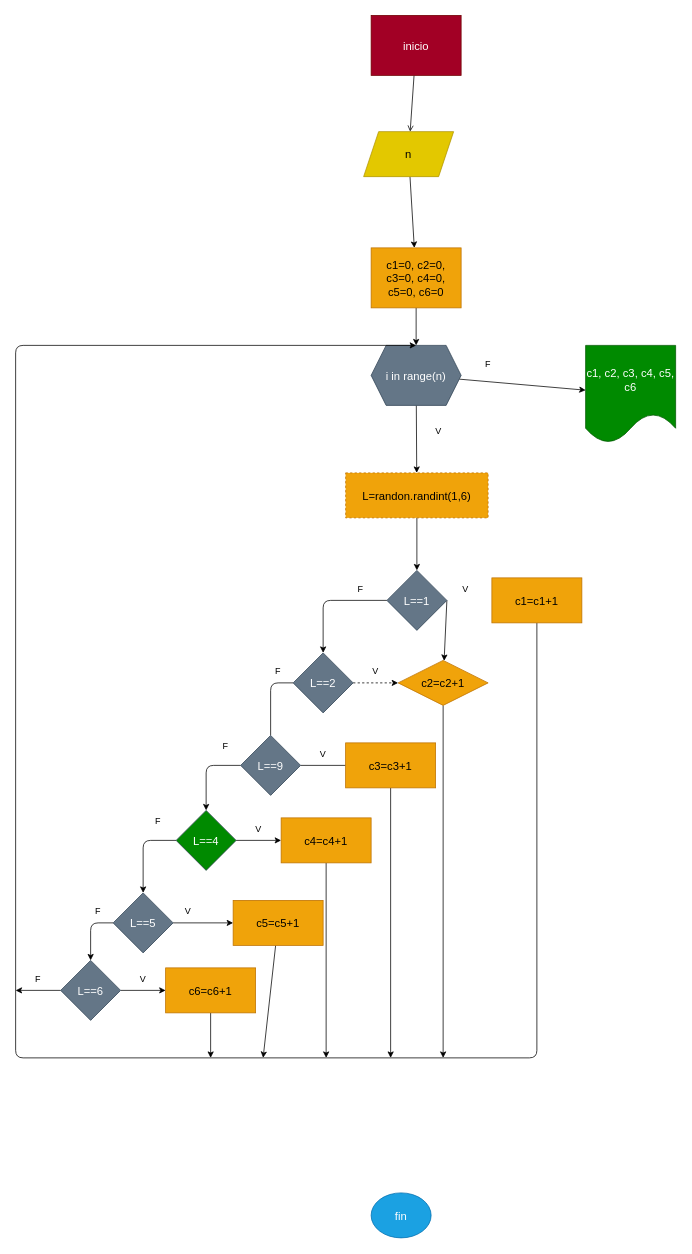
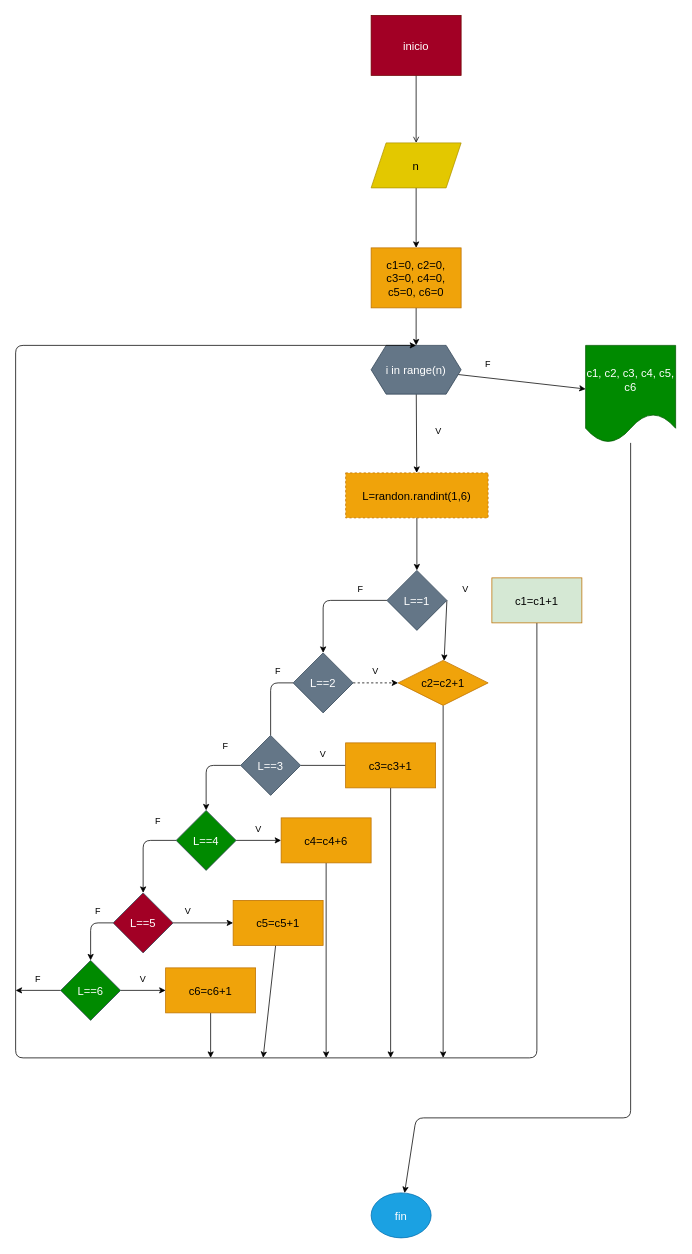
  <mxCell id="0" />
  <mxCell id="1" parent="0" />
  <mxCell id="2" value="" style="edgeStyle=none;html=1;fontSize=15;endArrow=open;" parent="1" source="3" target="5" edge="1"><mxGeometry relative="1" as="geometry" /></mxCell>
  <mxCell id="3" value="inicio" style="whiteSpace=wrap;html=1;fontSize=15;fillColor=#a20025;fontColor=#ffffff;strokeColor=#6F0000;rounded=0;" parent="1" vertex="1"><mxGeometry x="494" y="20" width="120" height="80" as="geometry" /></mxCell>
  <mxCell id="4" value="" style="edgeStyle=none;html=1;fontSize=15;" parent="1" source="5" target="7" edge="1"><mxGeometry relative="1" as="geometry" /></mxCell>
- <mxCell id="5" value="n" style="shape=parallelogram;perimeter=parallelogramPerimeter;whiteSpace=wrap;html=1;fixedSize=1;fontSize=15;fillColor=#e3c800;fontColor=#000000;strokeColor=#B09500;" parent="1" vertex="1"><mxGeometry x="484" y="175" width="120" height="60" as="geometry" /></mxCell>
+ <mxCell id="5" value="n" style="shape=parallelogram;perimeter=parallelogramPerimeter;whiteSpace=wrap;html=1;fixedSize=1;fontSize=15;fillColor=#e3c800;fontColor=#000000;strokeColor=#B09500;" parent="1" vertex="1"><mxGeometry x="494" y="190" width="120" height="60" as="geometry" /></mxCell>
  <mxCell id="6" value="" style="edgeStyle=none;html=1;fontSize=15;" parent="1" source="7" target="10" edge="1"><mxGeometry relative="1" as="geometry" /></mxCell>
  <mxCell id="7" value="c1=0, c2=0, c3=0, c4=0, c5=0, c6=0" style="whiteSpace=wrap;html=1;fontSize=15;fillColor=#f0a30a;fontColor=#000000;strokeColor=#BD7000;" parent="1" vertex="1"><mxGeometry x="494" y="330" width="120" height="80" as="geometry" /></mxCell>
  <mxCell id="8" value="" style="edgeStyle=none;html=1;fontSize=15;" parent="1" source="10" target="12" edge="1"><mxGeometry relative="1" as="geometry" /></mxCell>
  <mxCell id="9" value="" style="edgeStyle=none;html=1;" edge="1" parent="1" source="10" target="58"><mxGeometry relative="1" as="geometry" /></mxCell>
- <mxCell id="10" value="i in range(n)" style="shape=hexagon;perimeter=hexagonPerimeter2;whiteSpace=wrap;html=1;fixedSize=1;fontSize=15;fillColor=#647687;fontColor=#ffffff;strokeColor=#314354;" parent="1" vertex="1"><mxGeometry x="494" y="460" width="120" height="80" as="geometry" /></mxCell>
+ <mxCell id="10" value="i in range(n)" style="shape=hexagon;perimeter=hexagonPerimeter2;whiteSpace=wrap;html=1;fixedSize=1;fontSize=15;fillColor=#647687;fontColor=#ffffff;strokeColor=#314354;" parent="1" vertex="1"><mxGeometry x="494" y="460" width="120" height="65" as="geometry" /></mxCell>
  <mxCell id="11" value="" style="edgeStyle=none;html=1;fontSize=15;" parent="1" source="12" target="15" edge="1"><mxGeometry relative="1" as="geometry" /></mxCell>
  <mxCell id="12" value="L=randon.randint(1,6)" style="whiteSpace=wrap;html=1;fontSize=15;fillColor=#f0a30a;fontColor=#000000;strokeColor=#BD7000;dashed=1;" parent="1" vertex="1"><mxGeometry x="460" y="630" width="190" height="60" as="geometry" /></mxCell>
  <mxCell id="13" value="" style="edgeStyle=none;html=1;fontSize=15;startArrow=none;exitX=1;exitY=0.5;exitDx=0;exitDy=0;" parent="1" source="15" target="22" edge="1"><mxGeometry relative="1" as="geometry"><mxPoint x="640" y="767.857" as="sourcePoint" /></mxGeometry></mxCell>
  <mxCell id="14" value="" style="edgeStyle=none;html=1;fontSize=15;entryX=0.5;entryY=0;entryDx=0;entryDy=0;" parent="1" source="15" target="20" edge="1"><mxGeometry relative="1" as="geometry"><Array as="points"><mxPoint x="430" y="800" /></Array></mxGeometry></mxCell>
  <mxCell id="15" value="L==1" style="rhombus;whiteSpace=wrap;html=1;fontSize=15;fillColor=#647687;fontColor=#ffffff;strokeColor=#314354;" parent="1" vertex="1"><mxGeometry x="515" y="760" width="80" height="80" as="geometry" /></mxCell>
  <mxCell id="16" style="edgeStyle=none;html=1;fontSize=15;entryX=0.5;entryY=0;entryDx=0;entryDy=0;" parent="1" source="17" target="10" edge="1"><mxGeometry relative="1" as="geometry"><mxPoint x="30" y="398" as="targetPoint" /><Array as="points"><mxPoint x="715" y="1410" /><mxPoint x="20" y="1410" /><mxPoint x="20" y="460" /></Array></mxGeometry></mxCell>
- <mxCell id="17" value="c1=c1+1" style="whiteSpace=wrap;html=1;fontSize=15;fillColor=#f0a30a;fontColor=#000000;strokeColor=#BD7000;" parent="1" vertex="1"><mxGeometry x="655" y="770" width="120" height="60" as="geometry" /></mxCell>
+ <mxCell id="17" value="c1=c1+1" style="whiteSpace=wrap;html=1;fontSize=15;fillColor=#d5e8d4;fontColor=#000000;strokeColor=#BD7000;" parent="1" vertex="1"><mxGeometry x="655" y="770" width="120" height="60" as="geometry" /></mxCell>
  <mxCell id="18" value="" style="edgeStyle=none;html=1;fontSize=15;dashed=1;" parent="1" source="20" target="22" edge="1"><mxGeometry relative="1" as="geometry" /></mxCell>
  <mxCell id="19" style="edgeStyle=none;html=1;entryX=0.5;entryY=0;entryDx=0;entryDy=0;fontSize=15;exitX=0;exitY=0.5;exitDx=0;exitDy=0;endArrow=none;" parent="1" source="20" target="25" edge="1"><mxGeometry relative="1" as="geometry"><Array as="points"><mxPoint x="360" y="910" /></Array></mxGeometry></mxCell>
  <mxCell id="20" value="L==2" style="rhombus;whiteSpace=wrap;html=1;fontSize=15;fillColor=#647687;fontColor=#ffffff;strokeColor=#314354;" parent="1" vertex="1"><mxGeometry x="390" y="870" width="80" height="80" as="geometry" /></mxCell>
  <mxCell id="21" style="edgeStyle=none;html=1;fontSize=15;" parent="1" source="22" edge="1"><mxGeometry relative="1" as="geometry"><mxPoint x="590" y="1410" as="targetPoint" /></mxGeometry></mxCell>
  <mxCell id="22" value="c2=c2+1" style="rhombus;whiteSpace=wrap;html=1;fontSize=15;fillColor=#f0a30a;fontColor=#000000;strokeColor=#BD7000;" parent="1" vertex="1"><mxGeometry x="530" y="880" width="120" height="60" as="geometry" /></mxCell>
  <mxCell id="23" value="" style="edgeStyle=none;html=1;fontSize=15;endArrow=none;" parent="1" source="25" target="27" edge="1"><mxGeometry relative="1" as="geometry" /></mxCell>
  <mxCell id="24" style="edgeStyle=none;html=1;entryX=0.5;entryY=0;entryDx=0;entryDy=0;fontSize=15;" parent="1" source="25" target="30" edge="1"><mxGeometry relative="1" as="geometry"><Array as="points"><mxPoint x="274" y="1020" /></Array></mxGeometry></mxCell>
- <mxCell id="25" value="L==9" style="rhombus;whiteSpace=wrap;html=1;fontSize=15;fillColor=#647687;fontColor=#ffffff;strokeColor=#314354;" parent="1" vertex="1"><mxGeometry x="320" y="980" width="80" height="80" as="geometry" /></mxCell>
+ <mxCell id="25" value="L==3" style="rhombus;whiteSpace=wrap;html=1;fontSize=15;fillColor=#647687;fontColor=#ffffff;strokeColor=#314354;" parent="1" vertex="1"><mxGeometry x="320" y="980" width="80" height="80" as="geometry" /></mxCell>
  <mxCell id="26" style="edgeStyle=none;html=1;fontSize=15;" parent="1" source="27" edge="1"><mxGeometry relative="1" as="geometry"><mxPoint x="520" y="1410" as="targetPoint" /></mxGeometry></mxCell>
  <mxCell id="27" value="c3=c3+1" style="whiteSpace=wrap;html=1;fontSize=15;fillColor=#f0a30a;fontColor=#000000;strokeColor=#BD7000;" parent="1" vertex="1"><mxGeometry x="460" y="990" width="120" height="60" as="geometry" /></mxCell>
  <mxCell id="28" value="" style="edgeStyle=none;html=1;fontSize=15;" parent="1" source="30" target="32" edge="1"><mxGeometry relative="1" as="geometry" /></mxCell>
  <mxCell id="29" style="edgeStyle=none;html=1;entryX=0.5;entryY=0;entryDx=0;entryDy=0;fontSize=15;" parent="1" source="30" target="35" edge="1"><mxGeometry relative="1" as="geometry"><Array as="points"><mxPoint x="190" y="1120" /></Array></mxGeometry></mxCell>
  <mxCell id="30" value="L==4" style="rhombus;whiteSpace=wrap;html=1;fontSize=15;fillColor=#008a00;fontColor=#ffffff;strokeColor=#314354;" parent="1" vertex="1"><mxGeometry x="234" y="1080" width="80" height="80" as="geometry" /></mxCell>
  <mxCell id="31" style="edgeStyle=none;html=1;fontSize=15;" parent="1" source="32" edge="1"><mxGeometry relative="1" as="geometry"><mxPoint x="434" y="1410" as="targetPoint" /></mxGeometry></mxCell>
- <mxCell id="32" value="c4=c4+1" style="whiteSpace=wrap;html=1;fontSize=15;fillColor=#f0a30a;fontColor=#000000;strokeColor=#BD7000;" parent="1" vertex="1"><mxGeometry x="374" y="1090" width="120" height="60" as="geometry" /></mxCell>
+ <mxCell id="32" value="c4=c4+6" style="whiteSpace=wrap;html=1;fontSize=15;fillColor=#f0a30a;fontColor=#000000;strokeColor=#BD7000;" parent="1" vertex="1"><mxGeometry x="374" y="1090" width="120" height="60" as="geometry" /></mxCell>
  <mxCell id="33" value="" style="edgeStyle=none;html=1;fontSize=15;" parent="1" source="35" target="37" edge="1"><mxGeometry relative="1" as="geometry" /></mxCell>
  <mxCell id="34" style="edgeStyle=none;html=1;entryX=0.5;entryY=0;entryDx=0;entryDy=0;fontSize=15;" parent="1" source="35" target="40" edge="1"><mxGeometry relative="1" as="geometry"><Array as="points"><mxPoint x="120" y="1230" /></Array></mxGeometry></mxCell>
- <mxCell id="35" value="L==5" style="rhombus;whiteSpace=wrap;html=1;fontSize=15;fillColor=#647687;fontColor=#ffffff;strokeColor=#314354;" parent="1" vertex="1"><mxGeometry x="150" y="1190" width="80" height="80" as="geometry" /></mxCell>
+ <mxCell id="35" value="L==5" style="rhombus;whiteSpace=wrap;html=1;fontSize=15;fillColor=#a20025;fontColor=#ffffff;strokeColor=#314354;" parent="1" vertex="1"><mxGeometry x="150" y="1190" width="80" height="80" as="geometry" /></mxCell>
  <mxCell id="36" style="edgeStyle=none;html=1;fontSize=15;" parent="1" source="37" edge="1"><mxGeometry relative="1" as="geometry"><mxPoint x="350" y="1410" as="targetPoint" /></mxGeometry></mxCell>
  <mxCell id="37" value="c5=c5+1" style="whiteSpace=wrap;html=1;fontSize=15;fillColor=#f0a30a;fontColor=#000000;strokeColor=#BD7000;" parent="1" vertex="1"><mxGeometry x="310" y="1200" width="120" height="60" as="geometry" /></mxCell>
  <mxCell id="38" value="" style="edgeStyle=none;html=1;fontSize=15;" parent="1" source="40" target="42" edge="1"><mxGeometry relative="1" as="geometry" /></mxCell>
  <mxCell id="39" style="edgeStyle=none;html=1;fontSize=15;" parent="1" source="40" edge="1"><mxGeometry relative="1" as="geometry"><mxPoint x="20" y="1320" as="targetPoint" /></mxGeometry></mxCell>
- <mxCell id="40" value="L==6" style="rhombus;whiteSpace=wrap;html=1;fontSize=15;fillColor=#647687;fontColor=#ffffff;strokeColor=#314354;" parent="1" vertex="1"><mxGeometry x="80" y="1280" width="80" height="80" as="geometry" /></mxCell>
+ <mxCell id="40" value="L==6" style="rhombus;whiteSpace=wrap;html=1;fontSize=15;fillColor=#008a00;fontColor=#ffffff;strokeColor=#314354;" parent="1" vertex="1"><mxGeometry x="80" y="1280" width="80" height="80" as="geometry" /></mxCell>
  <mxCell id="41" style="edgeStyle=none;html=1;fontSize=15;" parent="1" source="42" edge="1"><mxGeometry relative="1" as="geometry"><mxPoint x="280" y="1410" as="targetPoint" /></mxGeometry></mxCell>
  <mxCell id="42" value="c6=c6+1" style="whiteSpace=wrap;html=1;fontSize=15;fillColor=#f0a30a;fontColor=#000000;strokeColor=#BD7000;" parent="1" vertex="1"><mxGeometry x="220" y="1290" width="120" height="60" as="geometry" /></mxCell>
  <mxCell id="43" value="V" style="text;html=1;strokeColor=none;fillColor=none;align=center;verticalAlign=middle;whiteSpace=wrap;rounded=0;" vertex="1" parent="1"><mxGeometry x="554" y="560" width="60" height="30" as="geometry" /></mxCell>
  <mxCell id="44" value="V" style="text;html=1;strokeColor=none;fillColor=none;align=center;verticalAlign=middle;whiteSpace=wrap;rounded=0;" vertex="1" parent="1"><mxGeometry x="470" y="880" width="60" height="30" as="geometry" /></mxCell>
  <mxCell id="45" value="V" style="text;html=1;strokeColor=none;fillColor=none;align=center;verticalAlign=middle;whiteSpace=wrap;rounded=0;" vertex="1" parent="1"><mxGeometry x="400" y="990" width="60" height="30" as="geometry" /></mxCell>
  <mxCell id="46" value="V" style="text;html=1;strokeColor=none;fillColor=none;align=center;verticalAlign=middle;whiteSpace=wrap;rounded=0;" vertex="1" parent="1"><mxGeometry x="314" y="1090" width="60" height="30" as="geometry" /></mxCell>
  <mxCell id="47" value="V" style="text;html=1;strokeColor=none;fillColor=none;align=center;verticalAlign=middle;whiteSpace=wrap;rounded=0;" vertex="1" parent="1"><mxGeometry x="220" y="1200" width="60" height="30" as="geometry" /></mxCell>
  <mxCell id="48" value="V" style="text;html=1;strokeColor=none;fillColor=none;align=center;verticalAlign=middle;whiteSpace=wrap;rounded=0;" vertex="1" parent="1"><mxGeometry x="160" y="1290" width="60" height="30" as="geometry" /></mxCell>
  <mxCell id="49" value="V" style="text;html=1;strokeColor=none;fillColor=none;align=center;verticalAlign=middle;whiteSpace=wrap;rounded=0;" vertex="1" parent="1"><mxGeometry x="590" y="770" width="60" height="30" as="geometry" /></mxCell>
  <mxCell id="50" value="F" style="text;html=1;strokeColor=none;fillColor=none;align=center;verticalAlign=middle;whiteSpace=wrap;rounded=0;" vertex="1" parent="1"><mxGeometry x="450" y="770" width="60" height="30" as="geometry" /></mxCell>
  <mxCell id="51" value="F" style="text;html=1;strokeColor=none;fillColor=none;align=center;verticalAlign=middle;whiteSpace=wrap;rounded=0;" vertex="1" parent="1"><mxGeometry x="340" y="880" width="60" height="30" as="geometry" /></mxCell>
  <mxCell id="52" value="F" style="text;html=1;strokeColor=none;fillColor=none;align=center;verticalAlign=middle;whiteSpace=wrap;rounded=0;" vertex="1" parent="1"><mxGeometry x="270" y="980" width="60" height="30" as="geometry" /></mxCell>
  <mxCell id="53" value="F" style="text;html=1;strokeColor=none;fillColor=none;align=center;verticalAlign=middle;whiteSpace=wrap;rounded=0;" vertex="1" parent="1"><mxGeometry x="180" y="1080" width="60" height="30" as="geometry" /></mxCell>
  <mxCell id="54" value="F" style="text;html=1;strokeColor=none;fillColor=none;align=center;verticalAlign=middle;whiteSpace=wrap;rounded=0;" vertex="1" parent="1"><mxGeometry x="100" y="1200" width="60" height="30" as="geometry" /></mxCell>
  <mxCell id="55" value="F" style="text;html=1;strokeColor=none;fillColor=none;align=center;verticalAlign=middle;whiteSpace=wrap;rounded=0;" vertex="1" parent="1"><mxGeometry x="20" y="1290" width="60" height="30" as="geometry" /></mxCell>
  <mxCell id="56" value="F" style="text;html=1;strokeColor=none;fillColor=none;align=center;verticalAlign=middle;whiteSpace=wrap;rounded=0;" vertex="1" parent="1"><mxGeometry x="620" y="470" width="60" height="30" as="geometry" /></mxCell>
+ <mxCell id="57" value="" style="edgeStyle=none;html=1;" edge="1" parent="1" source="58" target="59"><mxGeometry relative="1" as="geometry"><Array as="points"><mxPoint x="840" y="1490" /><mxPoint x="554" y="1490" /></Array></mxGeometry></mxCell>
  <mxCell id="58" value="c1, c2, c3, c4, c5, c6" style="shape=document;whiteSpace=wrap;html=1;boundedLbl=1;fontSize=15;fillColor=#008a00;fontColor=#ffffff;strokeColor=#005700;" vertex="1" parent="1"><mxGeometry x="780" y="460" width="120" height="130" as="geometry" /></mxCell>
  <mxCell id="59" value="fin" style="ellipse;whiteSpace=wrap;html=1;fontSize=15;fillColor=#1ba1e2;fontColor=#ffffff;strokeColor=#006EAF;" vertex="1" parent="1"><mxGeometry x="494" y="1590" width="80" height="60" as="geometry" /></mxCell>
